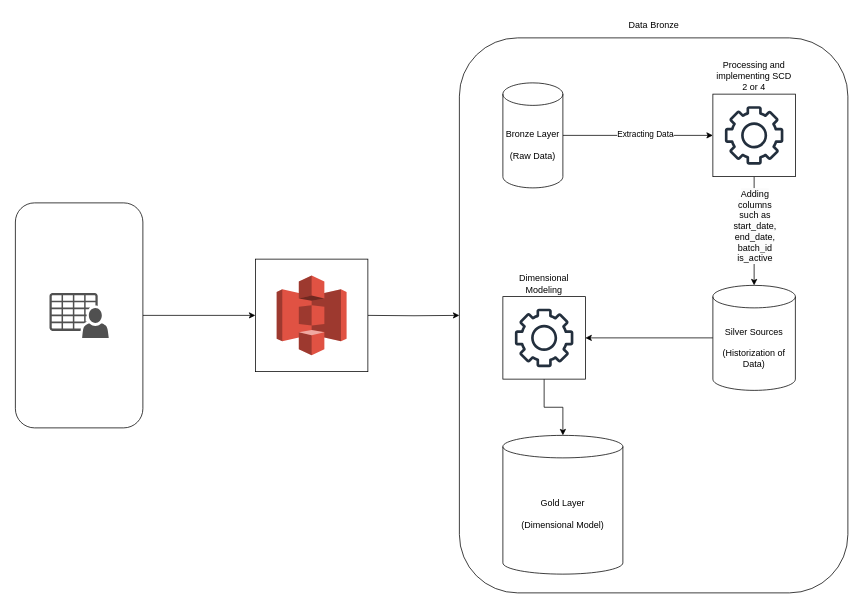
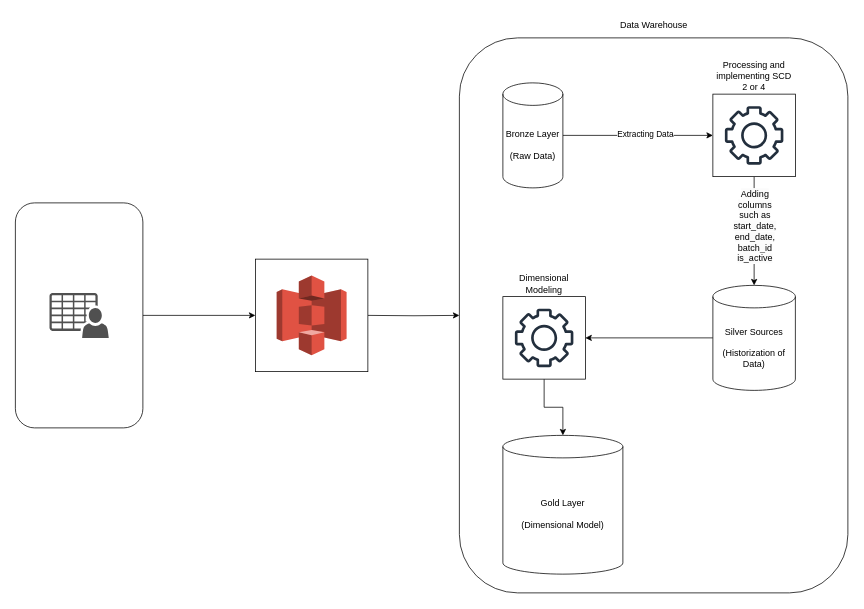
  <mxCell id="0" />
  <mxCell id="1" parent="0" />
  <mxCell id="2" value="" style="rounded=1;whiteSpace=wrap;html=1;" vertex="1" parent="1"><mxGeometry x="612" y="50" width="518" height="740" as="geometry" /></mxCell>
  <mxCell id="3" style="edgeStyle=orthogonalEdgeStyle;rounded=0;orthogonalLoop=1;jettySize=auto;html=1;entryX=0;entryY=0.5;entryDx=0;entryDy=0;" edge="1" parent="1" source="4" target="18"><mxGeometry relative="1" as="geometry"><mxPoint x="330" y="420" as="targetPoint" /></mxGeometry></mxCell>
  <mxCell id="4" value="" style="rounded=1;whiteSpace=wrap;html=1;" vertex="1" parent="1"><mxGeometry x="20" y="270" width="170" height="300" as="geometry" /></mxCell>
  <mxCell id="5" value="" style="sketch=0;pointerEvents=1;shadow=0;dashed=0;html=1;strokeColor=none;fillColor=#505050;labelPosition=center;verticalLabelPosition=bottom;verticalAlign=top;outlineConnect=0;align=center;shape=mxgraph.office.users.csv_file;" vertex="1" parent="1"><mxGeometry x="65.5" y="390" width="79" height="60" as="geometry" /></mxCell>
  <mxCell id="6" style="edgeStyle=orthogonalEdgeStyle;rounded=0;orthogonalLoop=1;jettySize=auto;html=1;entryX=0;entryY=0.5;entryDx=0;entryDy=0;" edge="1" parent="1" source="8" target="16"><mxGeometry relative="1" as="geometry" /></mxCell>
  <mxCell id="7" value="Extracting Data" style="edgeLabel;html=1;align=center;verticalAlign=middle;resizable=0;points=[];" vertex="1" connectable="0" parent="6"><mxGeometry x="0.271" y="2" relative="1" as="geometry"><mxPoint x="-18" as="offset" /></mxGeometry></mxCell>
  <mxCell id="8" value="Bronze Layer&lt;div&gt;&lt;br&gt;&lt;/div&gt;&lt;div&gt;(Raw Data)&lt;/div&gt;" style="shape=cylinder3;whiteSpace=wrap;html=1;boundedLbl=1;backgroundOutline=1;size=15;" vertex="1" parent="1"><mxGeometry x="670" y="110" width="80" height="140" as="geometry" /></mxCell>
  <mxCell id="9" style="edgeStyle=orthogonalEdgeStyle;rounded=0;orthogonalLoop=1;jettySize=auto;html=1;entryX=1;entryY=0.5;entryDx=0;entryDy=0;" edge="1" parent="1" source="10" target="21"><mxGeometry relative="1" as="geometry" /></mxCell>
  <mxCell id="10" value="Silver Sources&lt;div&gt;&lt;br&gt;&lt;/div&gt;&lt;div&gt;(Historization of Data)&lt;/div&gt;" style="shape=cylinder3;whiteSpace=wrap;html=1;boundedLbl=1;backgroundOutline=1;size=15;" vertex="1" parent="1"><mxGeometry x="950" y="380" width="110" height="140" as="geometry" /></mxCell>
  <mxCell id="11" value="Gold Layer&lt;div&gt;&lt;br&gt;&lt;div&gt;(Dimensional Model)&lt;/div&gt;&lt;/div&gt;" style="shape=cylinder3;whiteSpace=wrap;html=1;boundedLbl=1;backgroundOutline=1;size=15;" vertex="1" parent="1"><mxGeometry x="670" y="580" width="160" height="185" as="geometry" /></mxCell>
  <mxCell id="12" style="edgeStyle=orthogonalEdgeStyle;rounded=0;orthogonalLoop=1;jettySize=auto;html=1;" edge="1" parent="1" target="2"><mxGeometry relative="1" as="geometry"><mxPoint x="490" y="420" as="sourcePoint" /></mxGeometry></mxCell>
- <mxCell id="13" value="Data Bronze&lt;div&gt;&lt;br&gt;&lt;/div&gt;" style="text;html=1;align=center;verticalAlign=middle;resizable=0;points=[];autosize=1;strokeColor=none;fillColor=none;" vertex="1" parent="1"><mxGeometry x="816" width="110" height="40" as="geometry" y="20" /></mxCell>
+ <mxCell id="13" value="Data Warehouse&lt;div&gt;&lt;br&gt;&lt;/div&gt;" style="text;html=1;align=center;verticalAlign=middle;resizable=0;points=[];autosize=1;strokeColor=none;fillColor=none;" vertex="1" parent="1"><mxGeometry x="816" width="110" height="40" as="geometry" y="20" /></mxCell>
  <mxCell id="14" style="edgeStyle=orthogonalEdgeStyle;rounded=0;orthogonalLoop=1;jettySize=auto;html=1;" edge="1" parent="1" source="16" target="10"><mxGeometry relative="1" as="geometry" /></mxCell>
  <mxCell id="15" value="&lt;span style=&quot;font-size: 12px; text-wrap: wrap; background-color: rgb(251, 251, 251);&quot;&gt;Adding columns such as start_date, end_date, batch_id is_active&lt;/span&gt;" style="edgeLabel;html=1;align=center;verticalAlign=middle;resizable=0;points=[];" vertex="1" connectable="0" parent="14"><mxGeometry x="0.103" y="-1" relative="1" as="geometry"><mxPoint x="1" y="-15" as="offset" /></mxGeometry></mxCell>
  <mxCell id="16" value="Processing and implementing SCD 2 or 4&lt;div&gt;&lt;br&gt;&lt;/div&gt;&lt;div&gt;&lt;br&gt;&lt;/div&gt;&lt;div&gt;&lt;br&gt;&lt;/div&gt;&lt;div&gt;&lt;br&gt;&lt;/div&gt;&lt;div&gt;&lt;br&gt;&lt;/div&gt;&lt;div&gt;&lt;br&gt;&lt;/div&gt;&lt;div&gt;&lt;br&gt;&lt;/div&gt;&lt;div&gt;&lt;br&gt;&lt;/div&gt;&lt;div&gt;&lt;br&gt;&lt;/div&gt;&lt;div&gt;&lt;br&gt;&lt;/div&gt;&lt;div&gt;&lt;br&gt;&lt;/div&gt;" style="whiteSpace=wrap;html=1;aspect=fixed;" vertex="1" parent="1"><mxGeometry x="950" y="125" width="110" height="110" as="geometry" /></mxCell>
  <mxCell id="17" value="" style="sketch=0;outlineConnect=0;fontColor=#232F3E;gradientColor=none;fillColor=#232F3D;strokeColor=none;dashed=0;verticalLabelPosition=bottom;verticalAlign=top;align=center;html=1;fontSize=12;fontStyle=0;aspect=fixed;pointerEvents=1;shape=mxgraph.aws4.gear;" vertex="1" parent="1"><mxGeometry x="966" y="141" width="78" height="78" as="geometry" /></mxCell>
  <mxCell id="18" value="" style="whiteSpace=wrap;html=1;aspect=fixed;" vertex="1" parent="1"><mxGeometry x="340" y="345" width="150" height="150" as="geometry" /></mxCell>
  <mxCell id="19" value="" style="outlineConnect=0;dashed=0;verticalLabelPosition=bottom;verticalAlign=top;align=center;html=1;shape=mxgraph.aws3.s3;fillColor=#E05243;gradientColor=none;" vertex="1" parent="1"><mxGeometry x="368.38" y="366.75" width="93.25" height="106.5" as="geometry" /></mxCell>
  <mxCell id="20" style="edgeStyle=orthogonalEdgeStyle;rounded=0;orthogonalLoop=1;jettySize=auto;html=1;" edge="1" parent="1" source="21" target="11"><mxGeometry relative="1" as="geometry" /></mxCell>
  <mxCell id="21" value="&lt;div&gt;Dimensional Modeling&lt;/div&gt;&lt;div&gt;&lt;br&gt;&lt;/div&gt;&lt;div&gt;&lt;br&gt;&lt;/div&gt;&lt;div&gt;&lt;br&gt;&lt;/div&gt;&lt;div&gt;&lt;br&gt;&lt;/div&gt;&lt;div&gt;&lt;br&gt;&lt;/div&gt;&lt;div&gt;&lt;br&gt;&lt;/div&gt;&lt;div&gt;&lt;br&gt;&lt;/div&gt;&lt;div&gt;&lt;br&gt;&lt;/div&gt;&lt;div&gt;&lt;br&gt;&lt;/div&gt;&lt;div&gt;&lt;br&gt;&lt;/div&gt;" style="whiteSpace=wrap;html=1;aspect=fixed;" vertex="1" parent="1"><mxGeometry x="670" y="395" width="110" height="110" as="geometry" /></mxCell>
  <mxCell id="22" value="" style="sketch=0;outlineConnect=0;fontColor=#232F3E;gradientColor=none;fillColor=#232F3D;strokeColor=none;dashed=0;verticalLabelPosition=bottom;verticalAlign=top;align=center;html=1;fontSize=12;fontStyle=0;aspect=fixed;pointerEvents=1;shape=mxgraph.aws4.gear;" vertex="1" parent="1"><mxGeometry x="686" y="411" width="78" height="78" as="geometry" /></mxCell>
